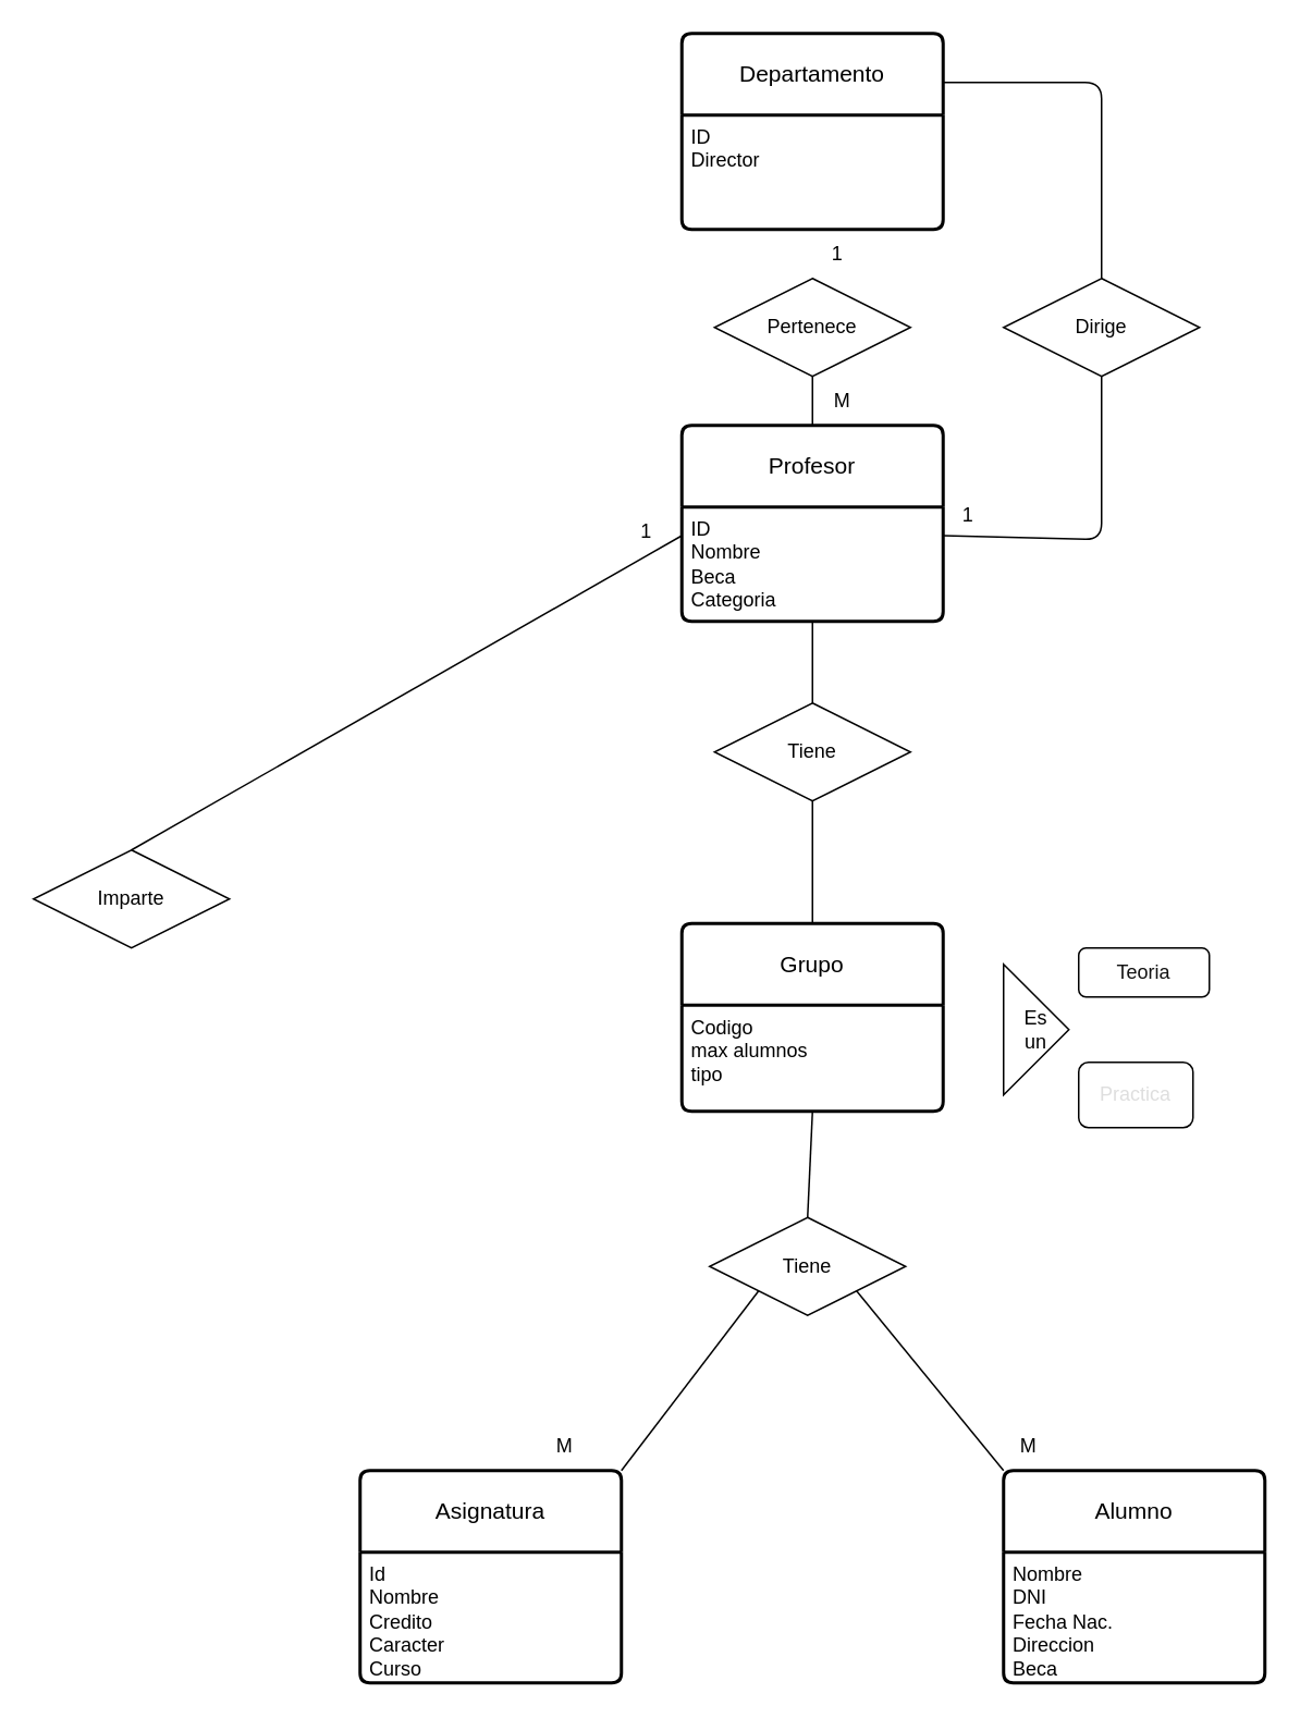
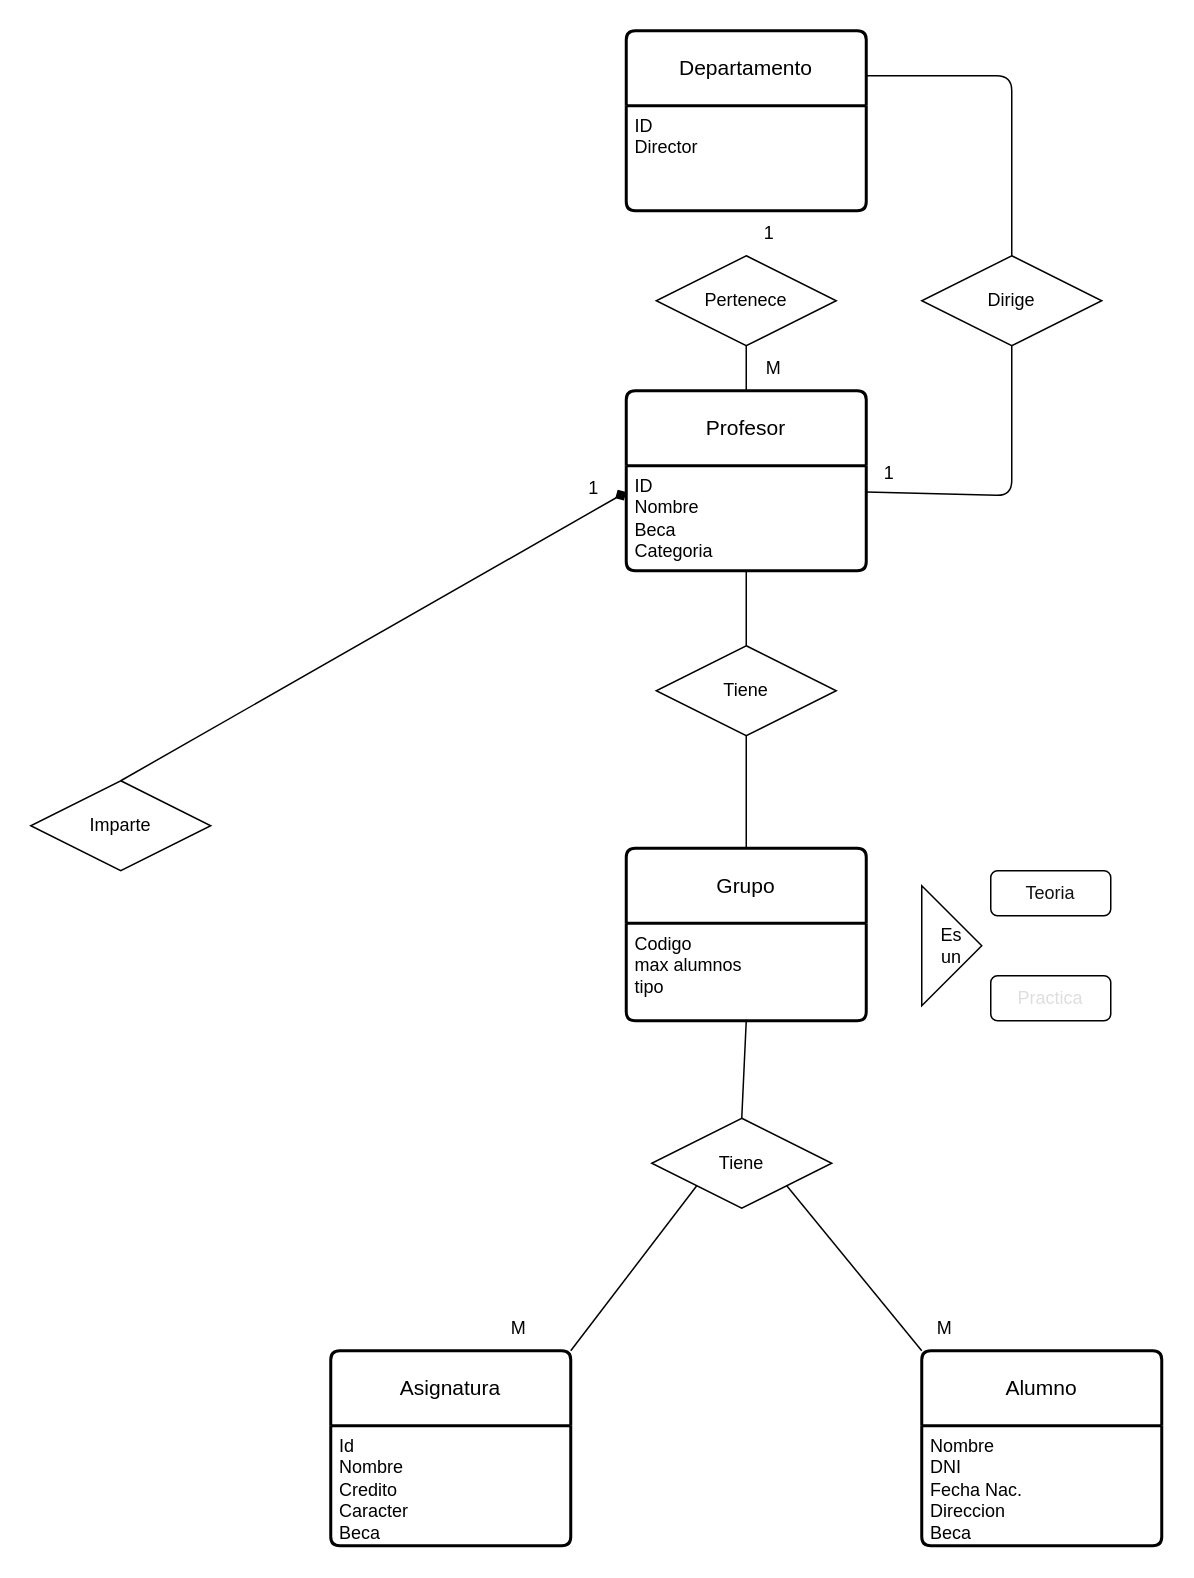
  <mxCell id="0" />
  <mxCell id="1" parent="0" />
  <mxCell id="2" value="Alumno" style="swimlane;childLayout=stackLayout;horizontal=1;startSize=50;horizontalStack=0;rounded=1;fontSize=14;fontStyle=0;strokeWidth=2;resizeParent=0;resizeLast=1;shadow=0;dashed=0;align=center;arcSize=4;whiteSpace=wrap;html=1;" parent="1" vertex="1"><mxGeometry x="614" y="900" width="160" height="130" as="geometry" /></mxCell>
  <mxCell id="3" value="Nombre&lt;div&gt;DNI&lt;/div&gt;&lt;div&gt;Fecha Nac.&lt;/div&gt;&lt;div&gt;Direccion&lt;/div&gt;&lt;div&gt;Beca&lt;/div&gt;" style="align=left;strokeColor=none;fillColor=none;spacingLeft=4;fontSize=12;verticalAlign=top;resizable=0;rotatable=0;part=1;html=1;" parent="2" vertex="1"><mxGeometry y="50" width="160" height="80" as="geometry" /></mxCell>
  <mxCell id="4" value="Profesor" style="swimlane;childLayout=stackLayout;horizontal=1;startSize=50;horizontalStack=0;rounded=1;fontSize=14;fontStyle=0;strokeWidth=2;resizeParent=0;resizeLast=1;shadow=0;dashed=0;align=center;arcSize=4;whiteSpace=wrap;html=1;" parent="1" vertex="1"><mxGeometry x="417" y="260" width="160" height="120" as="geometry" /></mxCell>
  <mxCell id="5" value="ID&lt;div&gt;Nombre&lt;/div&gt;&lt;div&gt;Beca&lt;/div&gt;&lt;div&gt;Categoria&lt;/div&gt;" style="align=left;strokeColor=none;fillColor=none;spacingLeft=4;fontSize=12;verticalAlign=top;resizable=0;rotatable=0;part=1;html=1;" parent="4" vertex="1"><mxGeometry y="50" width="160" height="70" as="geometry" /></mxCell>
  <mxCell id="6" value="Departamento" style="swimlane;childLayout=stackLayout;horizontal=1;startSize=50;horizontalStack=0;rounded=1;fontSize=14;fontStyle=0;strokeWidth=2;resizeParent=0;resizeLast=1;shadow=0;dashed=0;align=center;arcSize=4;whiteSpace=wrap;html=1;" parent="1" vertex="1"><mxGeometry x="417" y="20" width="160" height="120" as="geometry" /></mxCell>
  <mxCell id="7" value="ID&amp;nbsp;&lt;div&gt;Director&lt;/div&gt;" style="align=left;strokeColor=none;fillColor=none;spacingLeft=4;fontSize=12;verticalAlign=top;resizable=0;rotatable=0;part=1;html=1;" parent="6" vertex="1"><mxGeometry y="50" width="160" height="70" as="geometry" /></mxCell>
  <mxCell id="8" value="Grupo" style="swimlane;childLayout=stackLayout;horizontal=1;startSize=50;horizontalStack=0;rounded=1;fontSize=14;fontStyle=0;strokeWidth=2;resizeParent=0;resizeLast=1;shadow=0;dashed=0;align=center;arcSize=4;whiteSpace=wrap;html=1;" parent="1" vertex="1"><mxGeometry x="417" y="565" width="160" height="115" as="geometry" /></mxCell>
  <mxCell id="9" value="Codigo&lt;div&gt;max alumnos&lt;/div&gt;&lt;div&gt;tipo&lt;/div&gt;" style="align=left;strokeColor=none;fillColor=none;spacingLeft=4;fontSize=12;verticalAlign=top;resizable=0;rotatable=0;part=1;html=1;" parent="8" vertex="1"><mxGeometry y="50" width="160" height="65" as="geometry" /></mxCell>
  <mxCell id="10" value="Asignatura" style="swimlane;childLayout=stackLayout;horizontal=1;startSize=50;horizontalStack=0;rounded=1;fontSize=14;fontStyle=0;strokeWidth=2;resizeParent=0;resizeLast=1;shadow=0;dashed=0;align=center;arcSize=4;whiteSpace=wrap;html=1;" parent="1" vertex="1"><mxGeometry x="220" y="900" width="160" height="130" as="geometry" /></mxCell>
- <mxCell id="11" value="Id&lt;div&gt;Nombre&lt;/div&gt;&lt;div&gt;Credito&lt;/div&gt;&lt;div&gt;Caracter&lt;/div&gt;&lt;div&gt;Curso&lt;/div&gt;" style="align=left;strokeColor=none;fillColor=none;spacingLeft=4;fontSize=12;verticalAlign=top;resizable=0;rotatable=0;part=1;html=1;" parent="10" vertex="1"><mxGeometry y="50" width="160" height="80" as="geometry" /></mxCell>
+ <mxCell id="11" value="Id&lt;div&gt;Nombre&lt;/div&gt;&lt;div&gt;Credito&lt;/div&gt;&lt;div&gt;Caracter&lt;/div&gt;&lt;div&gt;Beca&lt;/div&gt;" style="align=left;strokeColor=none;fillColor=none;spacingLeft=4;fontSize=12;verticalAlign=top;resizable=0;rotatable=0;part=1;html=1;" parent="10" vertex="1"><mxGeometry y="50" width="160" height="80" as="geometry" /></mxCell>
  <mxCell id="12" value="Pertenece" style="shape=rhombus;perimeter=rhombusPerimeter;whiteSpace=wrap;html=1;align=center;" parent="1" vertex="1"><mxGeometry x="437" y="170" width="120" height="60" as="geometry" /></mxCell>
  <mxCell id="13" value="Imparte" style="shape=rhombus;perimeter=rhombusPerimeter;whiteSpace=wrap;html=1;align=center;" parent="1" vertex="1"><mxGeometry x="20" y="520" width="120" height="60" as="geometry" /></mxCell>
  <mxCell id="14" value="Tiene" style="shape=rhombus;perimeter=rhombusPerimeter;whiteSpace=wrap;html=1;align=center;" parent="1" vertex="1"><mxGeometry x="434" y="745" width="120" height="60" as="geometry" /></mxCell>
  <mxCell id="15" value="" style="endArrow=none;html=1;entryX=0.5;entryY=0;entryDx=0;entryDy=0;exitX=0.5;exitY=1;exitDx=0;exitDy=0;" parent="1" source="12" target="4" edge="1"><mxGeometry width="50" height="50" relative="1" as="geometry"><mxPoint x="507" y="180" as="sourcePoint" /><mxPoint x="507" y="150" as="targetPoint" /></mxGeometry></mxCell>
- <mxCell id="16" value="" style="endArrow=none;html=1;entryX=0;entryY=0.25;entryDx=0;entryDy=0;exitX=0.5;exitY=0;exitDx=0;exitDy=0;" parent="1" source="13" target="5" edge="1"><mxGeometry width="50" height="50" relative="1" as="geometry"><mxPoint x="320" y="425" as="sourcePoint" /><mxPoint x="427" y="390" as="targetPoint" /></mxGeometry></mxCell>
+ <mxCell id="16" value="" style="endArrow=diamond;html=1;entryX=0;entryY=0.25;entryDx=0;entryDy=0;exitX=0.5;exitY=0;exitDx=0;exitDy=0;" parent="1" source="13" target="5" edge="1"><mxGeometry width="50" height="50" relative="1" as="geometry"><mxPoint x="320" y="425" as="sourcePoint" /><mxPoint x="427" y="390" as="targetPoint" /></mxGeometry></mxCell>
  <mxCell id="17" value="M" style="text;html=1;align=center;verticalAlign=middle;resizable=0;points=[];autosize=1;strokeColor=none;fillColor=none;" parent="1" vertex="1"><mxGeometry x="500" y="230" width="30" height="30" as="geometry" /></mxCell>
  <mxCell id="18" value="1" style="text;html=1;align=center;verticalAlign=middle;resizable=0;points=[];autosize=1;strokeColor=none;fillColor=none;" parent="1" vertex="1"><mxGeometry x="497" y="140" width="30" height="30" as="geometry" /></mxCell>
  <mxCell id="19" value="M" style="text;html=1;align=center;verticalAlign=middle;resizable=0;points=[];autosize=1;strokeColor=none;fillColor=none;" parent="1" vertex="1"><mxGeometry x="330" y="870" width="30" height="30" as="geometry" /></mxCell>
  <mxCell id="20" value="1" style="text;html=1;align=center;verticalAlign=middle;resizable=0;points=[];autosize=1;strokeColor=none;fillColor=none;" parent="1" vertex="1"><mxGeometry x="380" y="310" width="30" height="30" as="geometry" /></mxCell>
  <mxCell id="21" value="" style="endArrow=none;html=1;exitX=1;exitY=0;exitDx=0;exitDy=0;entryX=0;entryY=1;entryDx=0;entryDy=0;" parent="1" source="10" target="14" edge="1"><mxGeometry width="50" height="50" relative="1" as="geometry"><mxPoint x="494" y="645" as="sourcePoint" /><mxPoint x="544" y="595" as="targetPoint" /></mxGeometry></mxCell>
  <mxCell id="22" value="" style="endArrow=none;html=1;exitX=1;exitY=1;exitDx=0;exitDy=0;entryX=0;entryY=0;entryDx=0;entryDy=0;" parent="1" source="14" target="2" edge="1"><mxGeometry width="50" height="50" relative="1" as="geometry"><mxPoint x="421" y="845" as="sourcePoint" /><mxPoint x="474" y="800" as="targetPoint" /></mxGeometry></mxCell>
  <mxCell id="23" value="" style="endArrow=none;html=1;exitX=0.5;exitY=1;exitDx=0;exitDy=0;entryX=0.5;entryY=0;entryDx=0;entryDy=0;" parent="1" source="9" target="14" edge="1"><mxGeometry width="50" height="50" relative="1" as="geometry"><mxPoint x="534" y="800" as="sourcePoint" /><mxPoint x="594" y="845" as="targetPoint" /></mxGeometry></mxCell>
  <mxCell id="24" value="M" style="text;html=1;align=center;verticalAlign=middle;resizable=0;points=[];autosize=1;strokeColor=none;fillColor=none;" parent="1" vertex="1"><mxGeometry x="614" y="870" width="30" height="30" as="geometry" /></mxCell>
  <mxCell id="25" value="Tiene" style="shape=rhombus;perimeter=rhombusPerimeter;whiteSpace=wrap;html=1;align=center;" parent="1" vertex="1"><mxGeometry x="437" y="430" width="120" height="60" as="geometry" /></mxCell>
  <mxCell id="26" value="" style="endArrow=none;html=1;exitX=0.5;exitY=1;exitDx=0;exitDy=0;entryX=0.5;entryY=0;entryDx=0;entryDy=0;" parent="1" source="5" target="25" edge="1"><mxGeometry width="50" height="50" relative="1" as="geometry"><mxPoint x="504" y="715" as="sourcePoint" /><mxPoint x="504" y="755" as="targetPoint" /></mxGeometry></mxCell>
  <mxCell id="27" value="" style="endArrow=none;html=1;exitX=0.5;exitY=0;exitDx=0;exitDy=0;entryX=0.5;entryY=1;entryDx=0;entryDy=0;" parent="1" source="8" target="25" edge="1"><mxGeometry width="50" height="50" relative="1" as="geometry"><mxPoint x="507" y="390" as="sourcePoint" /><mxPoint x="507" y="440" as="targetPoint" /></mxGeometry></mxCell>
  <mxCell id="28" value="Dirige" style="shape=rhombus;perimeter=rhombusPerimeter;whiteSpace=wrap;html=1;align=center;" vertex="1" parent="1"><mxGeometry x="614" y="170" width="120" height="60" as="geometry" /></mxCell>
  <mxCell id="29" value="" style="endArrow=none;html=1;entryX=1;entryY=0.25;entryDx=0;entryDy=0;exitX=0.5;exitY=0;exitDx=0;exitDy=0;" edge="1" parent="1" source="28" target="6"><mxGeometry width="50" height="50" relative="1" as="geometry"><mxPoint x="627" y="420" as="sourcePoint" /><mxPoint x="674" y="140" as="targetPoint" /><Array as="points"><mxPoint x="674" y="50" /></Array></mxGeometry></mxCell>
  <mxCell id="30" value="" style="endArrow=none;html=1;entryX=1;entryY=0.25;entryDx=0;entryDy=0;exitX=0.5;exitY=1;exitDx=0;exitDy=0;" edge="1" parent="1" source="28" target="5"><mxGeometry width="50" height="50" relative="1" as="geometry"><mxPoint x="684" y="180" as="sourcePoint" /><mxPoint x="674" y="260" as="targetPoint" /><Array as="points"><mxPoint x="674" y="330" /></Array></mxGeometry></mxCell>
  <mxCell id="31" value="1" style="text;html=1;align=center;verticalAlign=middle;resizable=0;points=[];autosize=1;strokeColor=none;fillColor=none;" vertex="1" parent="1"><mxGeometry x="577" y="300" width="30" height="30" as="geometry" /></mxCell>
  <mxCell id="32" value="Es&lt;div&gt;un&lt;/div&gt;" style="triangle;whiteSpace=wrap;html=1;direction=east;" vertex="1" parent="1"><mxGeometry x="614" y="590" width="40" height="80" as="geometry" /></mxCell>
  <mxCell id="33" value="&lt;div style=&quot;text-align: left;&quot;&gt;&lt;span style=&quot;background-color: transparent; text-wrap-mode: nowrap;&quot;&gt;&lt;font color=&quot;#121212&quot;&gt;Teoria&lt;/font&gt;&lt;/span&gt;&lt;/div&gt;" style="rounded=1;whiteSpace=wrap;html=1;" vertex="1" parent="1"><mxGeometry x="660" y="580" width="80" height="30" as="geometry" /></mxCell>
- <mxCell id="34" value="&lt;div style=&quot;text-align: left;&quot;&gt;&lt;font color=&quot;#dedede&quot;&gt;&lt;span style=&quot;text-wrap-mode: nowrap;&quot;&gt;Practica&lt;/span&gt;&lt;/font&gt;&lt;/div&gt;" style="rounded=1;whiteSpace=wrap;html=1;" vertex="1" parent="1"><mxGeometry x="660" y="650" width="70" height="40" as="geometry" /></mxCell>
+ <mxCell id="34" value="&lt;div style=&quot;text-align: left;&quot;&gt;&lt;font color=&quot;#dedede&quot;&gt;&lt;span style=&quot;text-wrap-mode: nowrap;&quot;&gt;Practica&lt;/span&gt;&lt;/font&gt;&lt;/div&gt;" style="rounded=1;whiteSpace=wrap;html=1;" vertex="1" parent="1"><mxGeometry x="660" y="650" width="80" height="30" as="geometry" /></mxCell>
